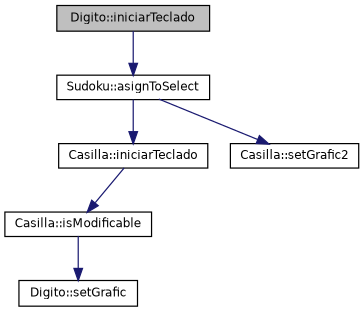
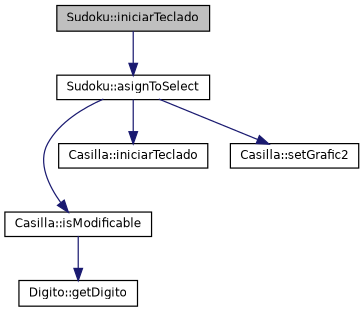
  digraph {
    rankdir=TB
    node [color=black fillcolor=white fontname=Helvetica fontsize=10 shape=record style=filled]
    edge [color=midnightblue fontname=Helvetica fontsize=10 labelfontname=Helvetica labelfontsize=10 style=solid]
-   n1 [fillcolor=grey75 fontcolor=black height=0.2 label="Digito::iniciarTeclado" width=0.4]
+   n1 [fillcolor=grey75 fontcolor=black height=0.2 label="Sudoku::iniciarTeclado" width=0.4]
    n2 [height=0.2 label="Sudoku::asignToSelect" width=0.4]
    n3 [height=0.2 label="Casilla::isModificable" width=0.4]
    n4 [height=0.2 label="Casilla::iniciarTeclado" width=0.4]
    n5 [height=0.2 label="Casilla::setGrafic2" width=0.4]
-   n6 [height=0.2 label="Digito::setGrafic" width=0.4]
+   n6 [height=0.2 label="Digito::getDigito" width=0.4]
    n1 -> n2
-   n4 -> n3
+   n2 -> n3
    n2 -> n4
    n2 -> n5
    n3 -> n6
  }
